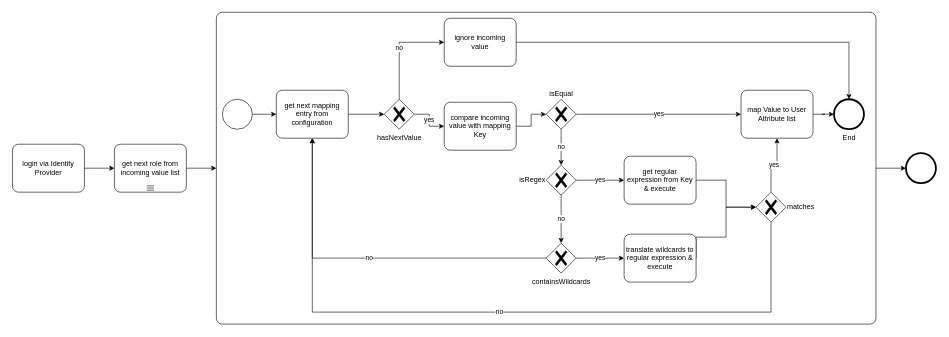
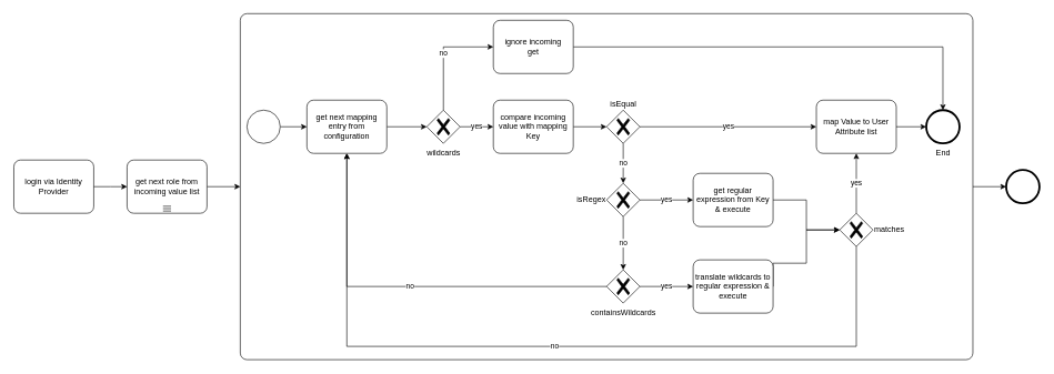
  <mxCell id="0" />
  <mxCell id="1" parent="0" />
  <mxCell id="2" style="edgeStyle=orthogonalEdgeStyle;rounded=0;orthogonalLoop=1;jettySize=auto;html=1;entryX=0;entryY=0.5;entryDx=0;entryDy=0;entryPerimeter=0;" edge="1" parent="1" source="3" target="37"><mxGeometry relative="1" as="geometry" /></mxCell>
  <mxCell id="3" value="" style="points=[[0.25,0,0],[0.5,0,0],[0.75,0,0],[1,0.25,0],[1,0.5,0],[1,0.75,0],[0.75,1,0],[0.5,1,0],[0.25,1,0],[0,0.75,0],[0,0.5,0],[0,0.25,0]];shape=mxgraph.bpmn.task;whiteSpace=wrap;rectStyle=rounded;size=10;taskMarker=abstract;" vertex="1" parent="1"><mxGeometry x="360" y="20" width="1100" height="520" as="geometry" /></mxCell>
  <mxCell id="4" value="" style="edgeStyle=orthogonalEdgeStyle;rounded=0;orthogonalLoop=1;jettySize=auto;html=1;" parent="1" source="5" target="8" edge="1"><mxGeometry relative="1" as="geometry" /></mxCell>
- <mxCell id="5" value="compare incoming value with mapping Key" style="points=[[0.25,0,0],[0.5,0,0],[0.75,0,0],[1,0.25,0],[1,0.5,0],[1,0.75,0],[0.75,1,0],[0.5,1,0],[0.25,1,0],[0,0.75,0],[0,0.5,0],[0,0.25,0]];shape=mxgraph.bpmn.task;whiteSpace=wrap;rectStyle=rounded;size=10;taskMarker=abstract;" parent="1" vertex="1"><mxGeometry x="740" y="170" width="120" height="80" as="geometry" /></mxCell>
+ <mxCell id="5" value="compare incoming value with mapping Key" style="points=[[0.25,0,0],[0.5,0,0],[0.75,0,0],[1,0.25,0],[1,0.5,0],[1,0.75,0],[0.75,1,0],[0.5,1,0],[0.25,1,0],[0,0.75,0],[0,0.5,0],[0,0.25,0]];shape=mxgraph.bpmn.task;whiteSpace=wrap;rectStyle=rounded;size=10;taskMarker=abstract;" parent="1" vertex="1"><mxGeometry x="740" y="150" width="120" height="80" as="geometry" /></mxCell>
  <mxCell id="6" value="yes" style="edgeStyle=orthogonalEdgeStyle;rounded=0;orthogonalLoop=1;jettySize=auto;html=1;entryX=0;entryY=0.5;entryDx=0;entryDy=0;entryPerimeter=0;" parent="1" source="8" target="10" edge="1"><mxGeometry relative="1" as="geometry" /></mxCell>
  <mxCell id="7" value="no" style="edgeStyle=orthogonalEdgeStyle;rounded=0;orthogonalLoop=1;jettySize=auto;html=1;" parent="1" source="8" target="13" edge="1"><mxGeometry relative="1" as="geometry" /></mxCell>
  <mxCell id="8" value="isEqual" style="points=[[0.25,0.25,0],[0.5,0,0],[0.75,0.25,0],[1,0.5,0],[0.75,0.75,0],[0.5,1,0],[0.25,0.75,0],[0,0.5,0]];shape=mxgraph.bpmn.gateway2;html=1;verticalLabelPosition=top;labelBackgroundColor=#ffffff;verticalAlign=bottom;align=center;perimeter=rhombusPerimeter;outlineConnect=0;outline=none;symbol=none;gwType=exclusive;labelPosition=center;" parent="1" vertex="1"><mxGeometry x="910" y="165" width="50" height="50" as="geometry" /></mxCell>
  <mxCell id="9" style="edgeStyle=orthogonalEdgeStyle;rounded=0;orthogonalLoop=1;jettySize=auto;html=1;entryX=0;entryY=0.5;entryDx=0;entryDy=0;entryPerimeter=0;" parent="1" source="10" target="30" edge="1"><mxGeometry relative="1" as="geometry"><Array as="points" /></mxGeometry></mxCell>
- <mxCell id="10" value="map Value to User Attribute list" style="points=[[0.25,0,0],[0.5,0,0],[0.75,0,0],[1,0.25,0],[1,0.5,0],[1,0.75,0],[0.75,1,0],[0.5,1,0],[0.25,1,0],[0,0.75,0],[0,0.5,0],[0,0.25,0]];shape=mxgraph.bpmn.task;whiteSpace=wrap;rectStyle=rounded;size=10;taskMarker=abstract;" parent="1" vertex="1"><mxGeometry x="1235" y="150" width="120" height="80" as="geometry" /></mxCell>
+ <mxCell id="10" value="map Value to User Attribute list" style="points=[[0.25,0,0],[0.5,0,0],[0.75,0,0],[1,0.25,0],[1,0.5,0],[1,0.75,0],[0.75,1,0],[0.5,1,0],[0.25,1,0],[0,0.75,0],[0,0.5,0],[0,0.25,0]];shape=mxgraph.bpmn.task;whiteSpace=wrap;rectStyle=rounded;size=10;taskMarker=abstract;" parent="1" vertex="1"><mxGeometry x="1225" y="150" width="120" height="80" as="geometry" /></mxCell>
  <mxCell id="11" value="yes" style="edgeStyle=orthogonalEdgeStyle;rounded=0;orthogonalLoop=1;jettySize=auto;html=1;entryX=0;entryY=0.5;entryDx=0;entryDy=0;entryPerimeter=0;" parent="1" source="13" target="15" edge="1"><mxGeometry relative="1" as="geometry" /></mxCell>
  <mxCell id="12" value="no" style="edgeStyle=orthogonalEdgeStyle;rounded=0;orthogonalLoop=1;jettySize=auto;html=1;entryX=0.5;entryY=0;entryDx=0;entryDy=0;entryPerimeter=0;" parent="1" source="13" target="33" edge="1"><mxGeometry relative="1" as="geometry" /></mxCell>
  <mxCell id="13" value="isRegex" style="points=[[0.25,0.25,0],[0.5,0,0],[0.75,0.25,0],[1,0.5,0],[0.75,0.75,0],[0.5,1,0],[0.25,0.75,0],[0,0.5,0]];shape=mxgraph.bpmn.gateway2;html=1;verticalLabelPosition=middle;labelBackgroundColor=#ffffff;verticalAlign=middle;align=right;perimeter=rhombusPerimeter;outlineConnect=0;outline=none;symbol=none;gwType=exclusive;labelPosition=left;" parent="1" vertex="1"><mxGeometry x="910" y="275" width="50" height="50" as="geometry" /></mxCell>
  <mxCell id="14" value="" style="edgeStyle=orthogonalEdgeStyle;rounded=0;orthogonalLoop=1;jettySize=auto;html=1;" parent="1" source="15" target="18" edge="1"><mxGeometry relative="1" as="geometry" /></mxCell>
  <mxCell id="15" value="get regular expression from Key &amp; execute" style="points=[[0.25,0,0],[0.5,0,0],[0.75,0,0],[1,0.25,0],[1,0.5,0],[1,0.75,0],[0.75,1,0],[0.5,1,0],[0.25,1,0],[0,0.75,0],[0,0.5,0],[0,0.25,0]];shape=mxgraph.bpmn.task;whiteSpace=wrap;rectStyle=rounded;size=10;taskMarker=abstract;" parent="1" vertex="1"><mxGeometry x="1040" y="260" width="120" height="80" as="geometry" /></mxCell>
  <mxCell id="16" value="yes" style="edgeStyle=orthogonalEdgeStyle;rounded=0;orthogonalLoop=1;jettySize=auto;html=1;entryX=0.5;entryY=1;entryDx=0;entryDy=0;entryPerimeter=0;" parent="1" source="18" target="10" edge="1"><mxGeometry relative="1" as="geometry" /></mxCell>
  <mxCell id="17" value="no" style="edgeStyle=orthogonalEdgeStyle;rounded=0;orthogonalLoop=1;jettySize=auto;html=1;entryX=0.5;entryY=1;entryDx=0;entryDy=0;entryPerimeter=0;" parent="1" source="18" target="24" edge="1"><mxGeometry relative="1" as="geometry"><Array as="points"><mxPoint x="1285" y="520" /><mxPoint x="520" y="520" /></Array><mxPoint x="1695" y="325" as="targetPoint" /></mxGeometry></mxCell>
  <mxCell id="18" value="matches" style="points=[[0.25,0.25,0],[0.5,0,0],[0.75,0.25,0],[1,0.5,0],[0.75,0.75,0],[0.5,1,0],[0.25,0.75,0],[0,0.5,0]];shape=mxgraph.bpmn.gateway2;html=1;verticalLabelPosition=middle;labelBackgroundColor=#ffffff;verticalAlign=middle;align=left;perimeter=rhombusPerimeter;outlineConnect=0;outline=none;symbol=none;gwType=exclusive;labelPosition=right;" parent="1" vertex="1"><mxGeometry x="1260" y="320" width="50" height="50" as="geometry" /></mxCell>
  <mxCell id="19" style="edgeStyle=orthogonalEdgeStyle;rounded=0;orthogonalLoop=1;jettySize=auto;html=1;entryX=0;entryY=0.5;entryDx=0;entryDy=0;entryPerimeter=0;exitX=1;exitY=0.5;exitDx=0;exitDy=0;exitPerimeter=0;" parent="1" source="20" target="18" edge="1"><mxGeometry relative="1" as="geometry"><Array as="points"><mxPoint x="1160" y="395" /><mxPoint x="1210" y="395" /><mxPoint x="1210" y="345" /></Array></mxGeometry></mxCell>
  <mxCell id="20" value="translate wildcards to regular expression &amp; execute" style="points=[[0.25,0,0],[0.5,0,0],[0.75,0,0],[1,0.25,0],[1,0.5,0],[1,0.75,0],[0.75,1,0],[0.5,1,0],[0.25,1,0],[0,0.75,0],[0,0.5,0],[0,0.25,0]];shape=mxgraph.bpmn.task;whiteSpace=wrap;rectStyle=rounded;size=10;taskMarker=abstract;" parent="1" vertex="1"><mxGeometry x="1040" y="390" width="120" height="80" as="geometry" /></mxCell>
  <mxCell id="21" value="" style="edgeStyle=orthogonalEdgeStyle;rounded=0;orthogonalLoop=1;jettySize=auto;html=1;" edge="1" parent="1" source="22"><mxGeometry relative="1" as="geometry"><mxPoint x="190" y="280" as="targetPoint" /></mxGeometry></mxCell>
  <mxCell id="22" value="login via Identity Provider" style="points=[[0.25,0,0],[0.5,0,0],[0.75,0,0],[1,0.25,0],[1,0.5,0],[1,0.75,0],[0.75,1,0],[0.5,1,0],[0.25,1,0],[0,0.75,0],[0,0.5,0],[0,0.25,0]];shape=mxgraph.bpmn.task;whiteSpace=wrap;rectStyle=rounded;size=10;taskMarker=abstract;fillColor=none;" parent="1" vertex="1"><mxGeometry x="20" y="240" width="120" height="80" as="geometry" /></mxCell>
  <mxCell id="23" value="" style="edgeStyle=orthogonalEdgeStyle;rounded=0;orthogonalLoop=1;jettySize=auto;html=1;" parent="1" source="24" target="27" edge="1"><mxGeometry relative="1" as="geometry" /></mxCell>
  <mxCell id="24" value="get next mapping entry from configuration" style="points=[[0.25,0,0],[0.5,0,0],[0.75,0,0],[1,0.25,0],[1,0.5,0],[1,0.75,0],[0.75,1,0],[0.5,1,0],[0.25,1,0],[0,0.75,0],[0,0.5,0],[0,0.25,0]];shape=mxgraph.bpmn.task;whiteSpace=wrap;rectStyle=rounded;size=10;taskMarker=abstract;fillColor=default;" parent="1" vertex="1"><mxGeometry x="460" y="150" width="120" height="80" as="geometry" /></mxCell>
  <mxCell id="25" value="yes" style="edgeStyle=orthogonalEdgeStyle;rounded=0;orthogonalLoop=1;jettySize=auto;html=1;entryX=0;entryY=0.5;entryDx=0;entryDy=0;entryPerimeter=0;" parent="1" source="27" target="5" edge="1"><mxGeometry relative="1" as="geometry"><mxPoint x="740" y="300" as="targetPoint" /></mxGeometry></mxCell>
  <mxCell id="26" value="no" style="edgeStyle=orthogonalEdgeStyle;rounded=0;orthogonalLoop=1;jettySize=auto;html=1;entryX=0;entryY=0.5;entryDx=0;entryDy=0;entryPerimeter=0;" parent="1" source="27" target="29" edge="1"><mxGeometry relative="1" as="geometry"><Array as="points"><mxPoint x="665" y="70" /></Array></mxGeometry></mxCell>
- <mxCell id="27" value="hasNextValue" style="points=[[0.25,0.25,0],[0.5,0,0],[0.75,0.25,0],[1,0.5,0],[0.75,0.75,0],[0.5,1,0],[0.25,0.75,0],[0,0.5,0]];shape=mxgraph.bpmn.gateway2;html=1;verticalLabelPosition=bottom;labelBackgroundColor=#ffffff;verticalAlign=top;align=center;perimeter=rhombusPerimeter;outlineConnect=0;outline=none;symbol=none;gwType=exclusive;fillColor=default;labelPosition=center;" parent="1" vertex="1"><mxGeometry x="640" y="165" width="50" height="50" as="geometry" /></mxCell>
+ <mxCell id="27" value="wildcards" style="points=[[0.25,0.25,0],[0.5,0,0],[0.75,0.25,0],[1,0.5,0],[0.75,0.75,0],[0.5,1,0],[0.25,0.75,0],[0,0.5,0]];shape=mxgraph.bpmn.gateway2;html=1;verticalLabelPosition=bottom;labelBackgroundColor=#ffffff;verticalAlign=top;align=center;perimeter=rhombusPerimeter;outlineConnect=0;outline=none;symbol=none;gwType=exclusive;fillColor=default;labelPosition=center;" parent="1" vertex="1"><mxGeometry x="640" y="165" width="50" height="50" as="geometry" /></mxCell>
  <mxCell id="28" value="" style="edgeStyle=orthogonalEdgeStyle;rounded=0;orthogonalLoop=1;jettySize=auto;html=1;" parent="1" source="29" target="30" edge="1"><mxGeometry relative="1" as="geometry"><mxPoint x="1810" y="70" as="targetPoint" /></mxGeometry></mxCell>
- <mxCell id="29" value="ignore incoming&#10;value" style="points=[[0.25,0,0],[0.5,0,0],[0.75,0,0],[1,0.25,0],[1,0.5,0],[1,0.75,0],[0.75,1,0],[0.5,1,0],[0.25,1,0],[0,0.75,0],[0,0.5,0],[0,0.25,0]];shape=mxgraph.bpmn.task;whiteSpace=wrap;rectStyle=rounded;size=10;taskMarker=abstract;fillColor=default;" parent="1" vertex="1"><mxGeometry x="740" y="30" width="120" height="80" as="geometry" /></mxCell>
+ <mxCell id="29" value="ignore incoming&#10;get" style="points=[[0.25,0,0],[0.5,0,0],[0.75,0,0],[1,0.25,0],[1,0.5,0],[1,0.75,0],[0.75,1,0],[0.5,1,0],[0.25,1,0],[0,0.75,0],[0,0.5,0],[0,0.25,0]];shape=mxgraph.bpmn.task;whiteSpace=wrap;rectStyle=rounded;size=10;taskMarker=abstract;fillColor=default;" parent="1" vertex="1"><mxGeometry x="740" y="30" width="120" height="80" as="geometry" /></mxCell>
  <mxCell id="30" value="End" style="points=[[0.145,0.145,0],[0.5,0,0],[0.855,0.145,0],[1,0.5,0],[0.855,0.855,0],[0.5,1,0],[0.145,0.855,0],[0,0.5,0]];shape=mxgraph.bpmn.event;html=1;verticalLabelPosition=bottom;labelBackgroundColor=#ffffff;verticalAlign=top;align=center;perimeter=ellipsePerimeter;outlineConnect=0;aspect=fixed;outline=end;symbol=terminate2;labelPosition=center;" parent="1" vertex="1"><mxGeometry x="1390" y="165" width="50" height="50" as="geometry" /></mxCell>
  <mxCell id="31" value="yes" style="edgeStyle=orthogonalEdgeStyle;rounded=0;orthogonalLoop=1;jettySize=auto;html=1;" parent="1" source="33" target="20" edge="1"><mxGeometry relative="1" as="geometry" /></mxCell>
  <mxCell id="32" value="no" style="edgeStyle=orthogonalEdgeStyle;rounded=0;orthogonalLoop=1;jettySize=auto;html=1;entryX=0.5;entryY=1;entryDx=0;entryDy=0;entryPerimeter=0;" parent="1" source="33" target="24" edge="1"><mxGeometry relative="1" as="geometry" /></mxCell>
  <mxCell id="33" value="containsWildcards" style="points=[[0.25,0.25,0],[0.5,0,0],[0.75,0.25,0],[1,0.5,0],[0.75,0.75,0],[0.5,1,0],[0.25,0.75,0],[0,0.5,0]];shape=mxgraph.bpmn.gateway2;html=1;verticalLabelPosition=bottom;labelBackgroundColor=#ffffff;verticalAlign=top;align=center;perimeter=rhombusPerimeter;outlineConnect=0;outline=none;symbol=none;gwType=exclusive;labelPosition=center;" parent="1" vertex="1"><mxGeometry x="910" y="405" width="50" height="50" as="geometry" /></mxCell>
  <mxCell id="34" style="edgeStyle=orthogonalEdgeStyle;rounded=0;orthogonalLoop=1;jettySize=auto;html=1;entryX=0;entryY=0.5;entryDx=0;entryDy=0;entryPerimeter=0;" edge="1" parent="1" source="38" target="3"><mxGeometry relative="1" as="geometry"><mxPoint x="310" y="280" as="sourcePoint" /></mxGeometry></mxCell>
  <mxCell id="35" value="" style="edgeStyle=orthogonalEdgeStyle;rounded=0;orthogonalLoop=1;jettySize=auto;html=1;" edge="1" parent="1" source="36" target="24"><mxGeometry relative="1" as="geometry" /></mxCell>
  <mxCell id="36" value="" style="points=[[0.145,0.145,0],[0.5,0,0],[0.855,0.145,0],[1,0.5,0],[0.855,0.855,0],[0.5,1,0],[0.145,0.855,0],[0,0.5,0]];shape=mxgraph.bpmn.event;html=1;verticalLabelPosition=bottom;labelBackgroundColor=#ffffff;verticalAlign=top;align=center;perimeter=ellipsePerimeter;outlineConnect=0;aspect=fixed;outline=standard;symbol=general;" vertex="1" parent="1"><mxGeometry x="370" y="165" width="50" height="50" as="geometry" /></mxCell>
  <mxCell id="37" value="" style="points=[[0.145,0.145,0],[0.5,0,0],[0.855,0.145,0],[1,0.5,0],[0.855,0.855,0],[0.5,1,0],[0.145,0.855,0],[0,0.5,0]];shape=mxgraph.bpmn.event;html=1;verticalLabelPosition=bottom;labelBackgroundColor=#ffffff;verticalAlign=top;align=center;perimeter=ellipsePerimeter;outlineConnect=0;aspect=fixed;outline=end;symbol=terminate2;" vertex="1" parent="1"><mxGeometry x="1510" y="255" width="50" height="50" as="geometry" /></mxCell>
  <mxCell id="38" value="get next role from incoming value list" style="points=[[0.25,0,0],[0.5,0,0],[0.75,0,0],[1,0.25,0],[1,0.5,0],[1,0.75,0],[0.75,1,0],[0.5,1,0],[0.25,1,0],[0,0.75,0],[0,0.5,0],[0,0.25,0]];shape=mxgraph.bpmn.task;whiteSpace=wrap;rectStyle=rounded;size=10;taskMarker=abstract;isLoopMultiSeq=1;" vertex="1" parent="1"><mxGeometry x="190" y="240" width="120" height="80" as="geometry" /></mxCell>
